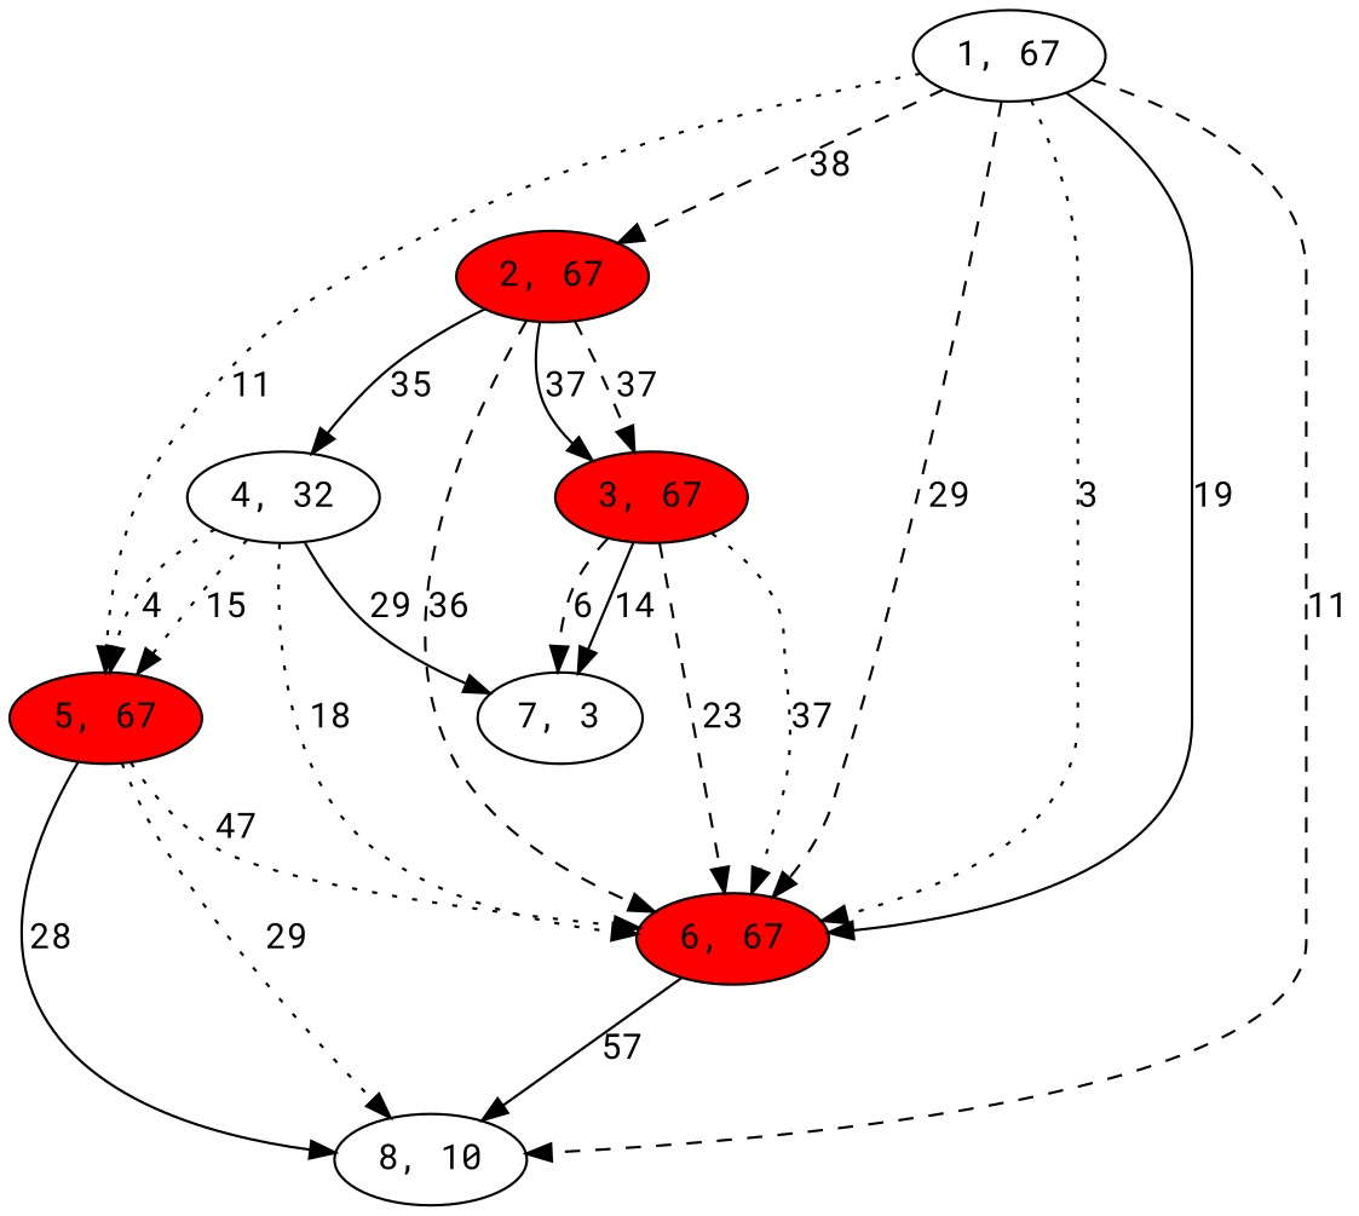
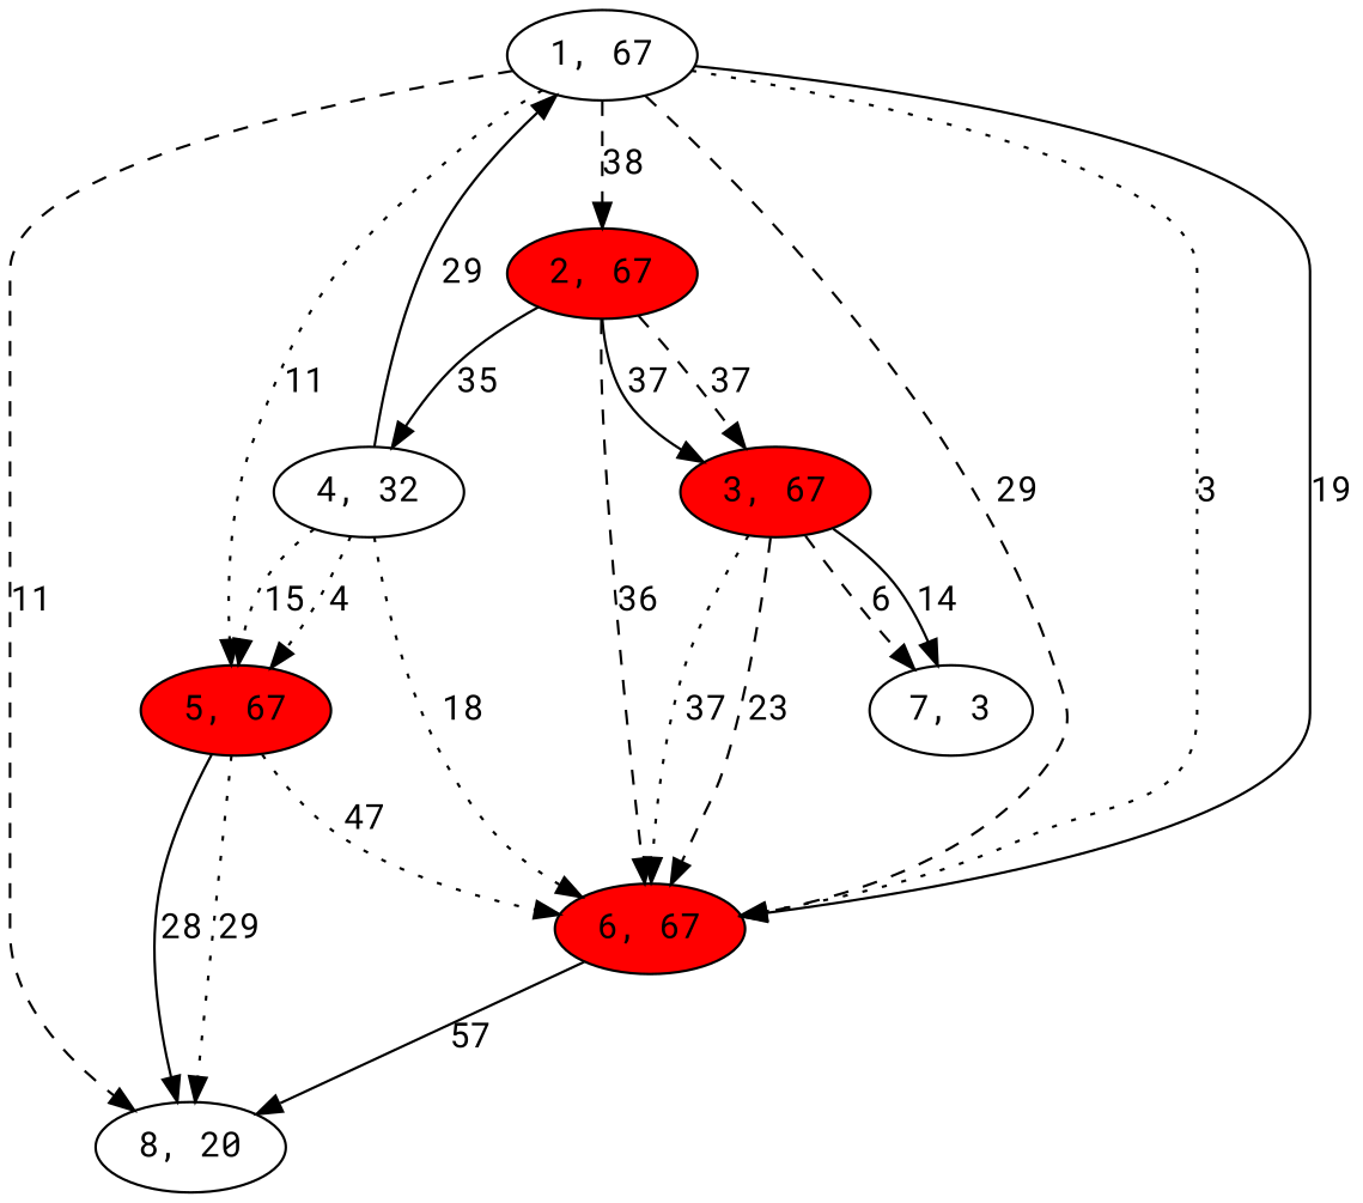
  digraph {
    fontname="Roboto Mono"
    node [fontname="Roboto Mono"]
    edge [fontname="Roboto Mono" style=dotted]
    n1 [label="1, 67"]
    n2 [fillcolor=red label="2, 67" style=filled]
    n3 [fillcolor=red label="5, 67" style=filled]
    n4 [fillcolor=red label="6, 67" style=filled]
-   n5 [label="8, 10"]
+   n5 [label="8, 20"]
    n6 [fillcolor=red label="3, 67" style=filled]
    n7 [label="4, 32"]
    n8 [label="7, 3"]
    n1 -> n2 [label=38 style=dashed]
    n1 -> n3 [label=11]
    n1 -> n4 [label=29 style=dashed]
    n1 -> n4 [label=3]
    n1 -> n4 [label=19 style=solid]
    n1 -> n5 [label=11 style=dashed]
    n2 -> n4 [label=36 style=dashed]
    n2 -> n6 [label=37 style=dashed]
    n2 -> n6 [label=37 style=solid]
    n2 -> n7 [label=35 style=solid]
    n3 -> n4 [label=47]
    n3 -> n5 [label=28 style=solid]
    n3 -> n5 [label=29]
    n4 -> n5 [label=57 style=solid]
    n6 -> n4 [label=37]
    n6 -> n4 [label=23 style=dashed]
    n6 -> n8 [label=14 style=solid]
    n6 -> n8 [label=6 style=dashed]
    n7 -> n3 [label=15]
    n7 -> n3 [label=4]
    n7 -> n4 [label=18]
-   n7 -> n8 [label=29 style=solid]
+   n7 -> n1 [label=29 style=solid]
  }
